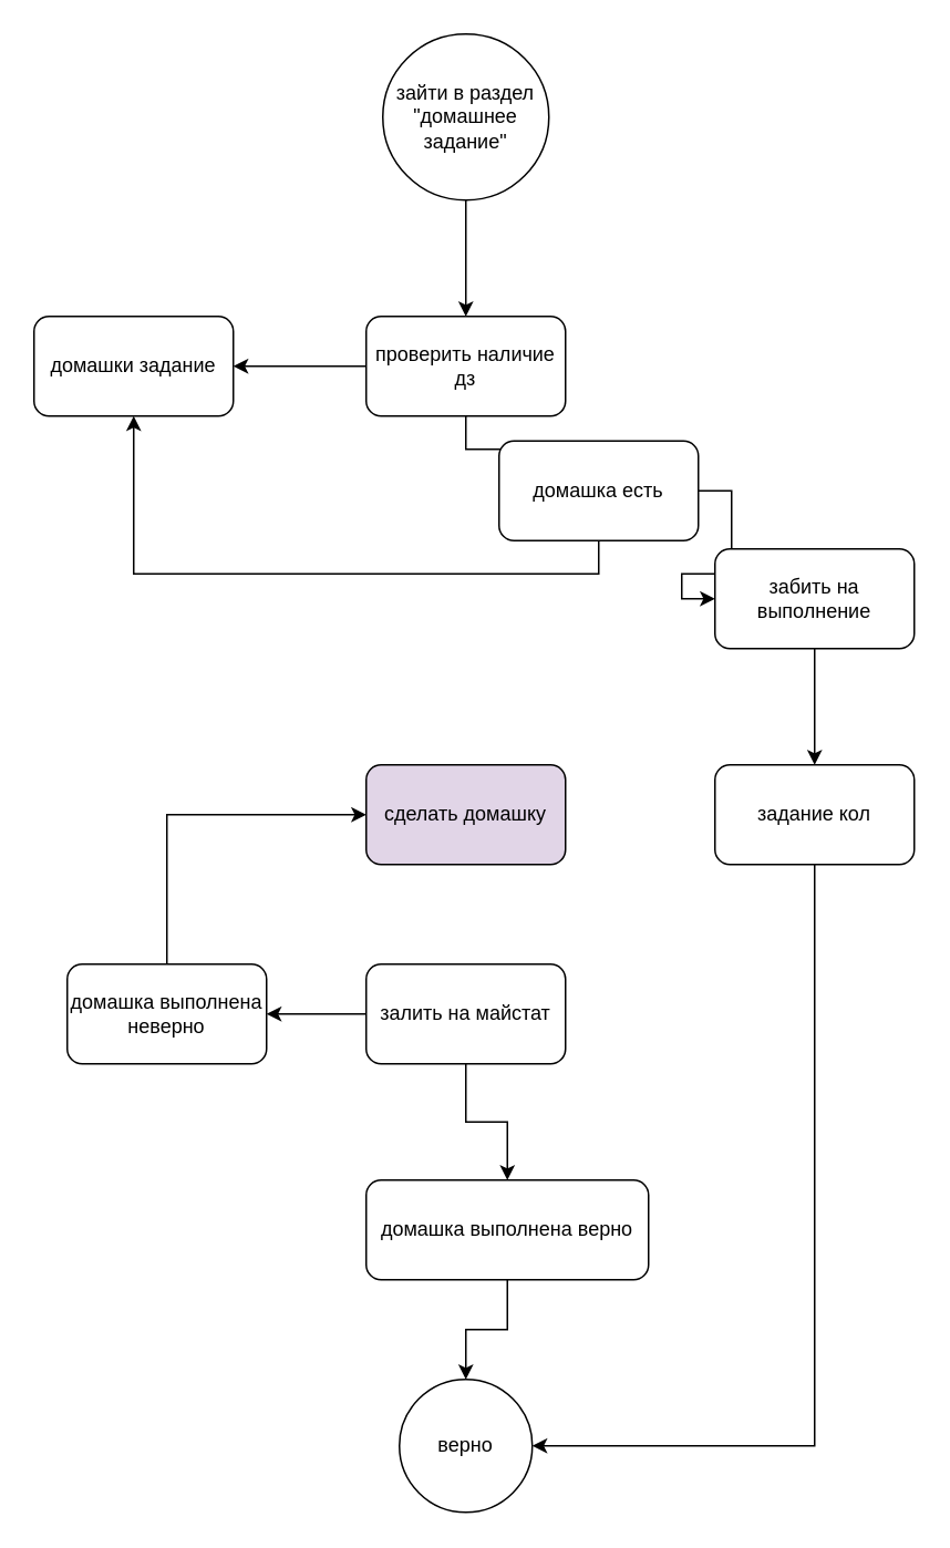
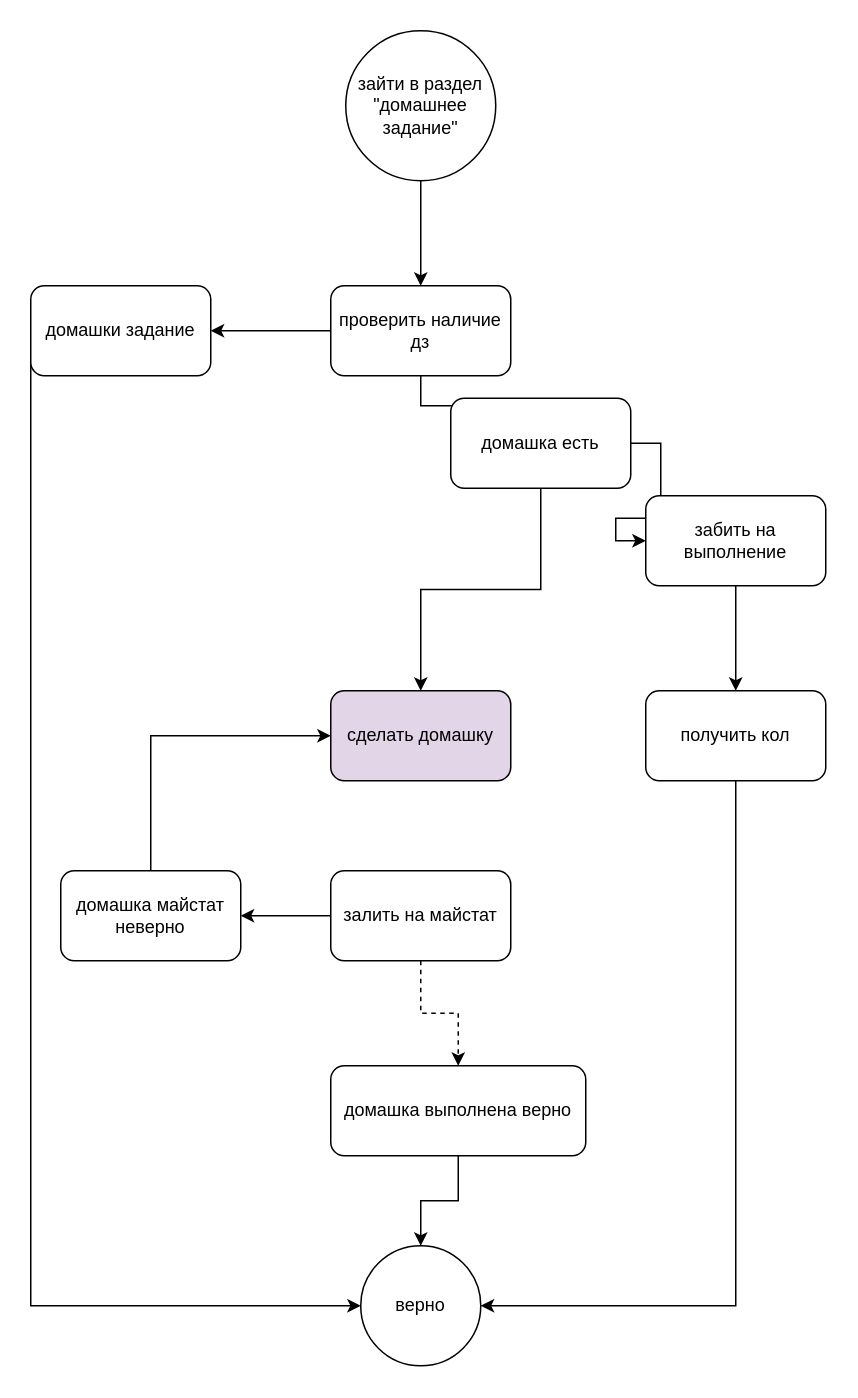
  <mxCell id="0" />
  <mxCell id="1" parent="0" />
  <mxCell id="2" style="edgeStyle=orthogonalEdgeStyle;rounded=0;orthogonalLoop=1;jettySize=auto;html=1;exitX=0.5;exitY=1;exitDx=0;exitDy=0;" edge="1" parent="1" source="3" target="6"><mxGeometry relative="1" as="geometry"><mxPoint x="280" y="190" as="targetPoint" /></mxGeometry></mxCell>
  <mxCell id="3" value="зайти в раздел&lt;br&gt;&quot;домашнее задание&quot;" style="ellipse;whiteSpace=wrap;html=1;aspect=fixed;" vertex="1" parent="1"><mxGeometry x="230" y="20" width="100" height="100" as="geometry" /></mxCell>
  <mxCell id="4" style="edgeStyle=orthogonalEdgeStyle;rounded=0;orthogonalLoop=1;jettySize=auto;html=1;exitX=0.5;exitY=1;exitDx=0;exitDy=0;" edge="1" parent="1" source="6" target="11"><mxGeometry relative="1" as="geometry" /></mxCell>
  <mxCell id="5" style="edgeStyle=orthogonalEdgeStyle;rounded=0;orthogonalLoop=1;jettySize=auto;html=1;exitX=0;exitY=0.5;exitDx=0;exitDy=0;entryX=1;entryY=0.5;entryDx=0;entryDy=0;" edge="1" parent="1" source="6" target="8"><mxGeometry relative="1" as="geometry" /></mxCell>
  <mxCell id="6" value="проверить наличие дз" style="rounded=1;whiteSpace=wrap;html=1;" vertex="1" parent="1"><mxGeometry x="220" y="190" width="120" height="60" as="geometry" /></mxCell>
+ <mxCell id="7" style="edgeStyle=orthogonalEdgeStyle;rounded=0;orthogonalLoop=1;jettySize=auto;html=1;exitX=0;exitY=0.5;exitDx=0;exitDy=0;entryX=0;entryY=0.5;entryDx=0;entryDy=0;" edge="1" parent="1" source="8" target="24"><mxGeometry relative="1" as="geometry"><mxPoint x="20" y="630" as="targetPoint" /><Array as="points"><mxPoint x="20" y="870" /></Array></mxGeometry></mxCell>
  <mxCell id="8" value="домашки задание" style="rounded=1;whiteSpace=wrap;html=1;" vertex="1" parent="1"><mxGeometry x="20" y="190" width="120" height="60" as="geometry" /></mxCell>
- <mxCell id="9" style="edgeStyle=orthogonalEdgeStyle;rounded=0;orthogonalLoop=1;jettySize=auto;html=1;exitX=0.5;exitY=1;exitDx=0;exitDy=0;" edge="1" parent="1" source="11" target="8"><mxGeometry relative="1" as="geometry" /></mxCell>
+ <mxCell id="9" style="edgeStyle=orthogonalEdgeStyle;rounded=0;orthogonalLoop=1;jettySize=auto;html=1;exitX=0.5;exitY=1;exitDx=0;exitDy=0;entryX=0.5;entryY=0;entryDx=0;entryDy=0;" edge="1" parent="1" source="11" target="12"><mxGeometry relative="1" as="geometry" /></mxCell>
  <mxCell id="10" style="edgeStyle=orthogonalEdgeStyle;rounded=0;orthogonalLoop=1;jettySize=auto;html=1;exitX=1;exitY=0.5;exitDx=0;exitDy=0;entryX=0;entryY=0.5;entryDx=0;entryDy=0;" edge="1" parent="1" source="11" target="14"><mxGeometry relative="1" as="geometry" /></mxCell>
  <mxCell id="11" value="домашка есть" style="rounded=1;whiteSpace=wrap;html=1;" vertex="1" parent="1"><mxGeometry x="300" y="265" width="120" height="60" as="geometry" /></mxCell>
  <mxCell id="12" value="сделать домашку" style="rounded=1;whiteSpace=wrap;html=1;fillColor=#e1d5e7;" vertex="1" parent="1"><mxGeometry x="220" y="460" width="120" height="60" as="geometry" /></mxCell>
  <mxCell id="13" style="edgeStyle=orthogonalEdgeStyle;rounded=0;orthogonalLoop=1;jettySize=auto;html=1;exitX=0.5;exitY=1;exitDx=0;exitDy=0;entryX=0.5;entryY=0;entryDx=0;entryDy=0;" edge="1" parent="1" source="14" target="21"><mxGeometry relative="1" as="geometry" /></mxCell>
  <mxCell id="14" value="забить на выполнение" style="rounded=1;whiteSpace=wrap;html=1;" vertex="1" parent="1"><mxGeometry x="430" y="330" width="120" height="60" as="geometry" /></mxCell>
- <mxCell id="15" style="edgeStyle=orthogonalEdgeStyle;rounded=0;orthogonalLoop=1;jettySize=auto;html=1;exitX=0.5;exitY=1;exitDx=0;exitDy=0;" edge="1" parent="1" source="17" target="19"><mxGeometry relative="1" as="geometry" /></mxCell>
+ <mxCell id="15" style="edgeStyle=orthogonalEdgeStyle;rounded=0;orthogonalLoop=1;jettySize=auto;html=1;exitX=0.5;exitY=1;exitDx=0;exitDy=0;dashed=1;" edge="1" parent="1" source="17" target="19"><mxGeometry relative="1" as="geometry" /></mxCell>
  <mxCell id="16" style="edgeStyle=orthogonalEdgeStyle;rounded=0;orthogonalLoop=1;jettySize=auto;html=1;exitX=0;exitY=0.5;exitDx=0;exitDy=0;entryX=1;entryY=0.5;entryDx=0;entryDy=0;" edge="1" parent="1" source="17" target="23"><mxGeometry relative="1" as="geometry" /></mxCell>
  <mxCell id="17" value="залить на майстат" style="rounded=1;whiteSpace=wrap;html=1;" vertex="1" parent="1"><mxGeometry x="220" y="580" width="120" height="60" as="geometry" /></mxCell>
  <mxCell id="18" style="edgeStyle=orthogonalEdgeStyle;rounded=0;orthogonalLoop=1;jettySize=auto;html=1;exitX=0.5;exitY=1;exitDx=0;exitDy=0;entryX=0.5;entryY=0;entryDx=0;entryDy=0;" edge="1" parent="1" source="19" target="24"><mxGeometry relative="1" as="geometry" /></mxCell>
  <mxCell id="19" value="домашка выполнена верно" style="rounded=1;whiteSpace=wrap;html=1;" vertex="1" parent="1"><mxGeometry x="220" y="710" width="170" height="60" as="geometry" /></mxCell>
  <mxCell id="20" style="edgeStyle=orthogonalEdgeStyle;rounded=0;orthogonalLoop=1;jettySize=auto;html=1;exitX=0.5;exitY=1;exitDx=0;exitDy=0;entryX=1;entryY=0.5;entryDx=0;entryDy=0;" edge="1" parent="1" source="21" target="24"><mxGeometry relative="1" as="geometry" /></mxCell>
- <mxCell id="21" value="задание кол" style="rounded=1;whiteSpace=wrap;html=1;" vertex="1" parent="1"><mxGeometry x="430" y="460" width="120" height="60" as="geometry" /></mxCell>
+ <mxCell id="21" value="получить кол" style="rounded=1;whiteSpace=wrap;html=1;" vertex="1" parent="1"><mxGeometry x="430" y="460" width="120" height="60" as="geometry" /></mxCell>
  <mxCell id="22" style="edgeStyle=orthogonalEdgeStyle;rounded=0;orthogonalLoop=1;jettySize=auto;html=1;exitX=0.5;exitY=0;exitDx=0;exitDy=0;entryX=0;entryY=0.5;entryDx=0;entryDy=0;" edge="1" parent="1" source="23" target="12"><mxGeometry relative="1" as="geometry" /></mxCell>
- <mxCell id="23" value="домашка выполнена неверно" style="rounded=1;whiteSpace=wrap;html=1;" vertex="1" parent="1"><mxGeometry x="40" y="580" width="120" height="60" as="geometry" /></mxCell>
+ <mxCell id="23" value="домашка майстат неверно" style="rounded=1;whiteSpace=wrap;html=1;" vertex="1" parent="1"><mxGeometry x="40" y="580" width="120" height="60" as="geometry" /></mxCell>
  <mxCell id="24" value="верно" style="ellipse;whiteSpace=wrap;html=1;aspect=fixed;" vertex="1" parent="1"><mxGeometry x="240" y="830" width="80" height="80" as="geometry" /></mxCell>
